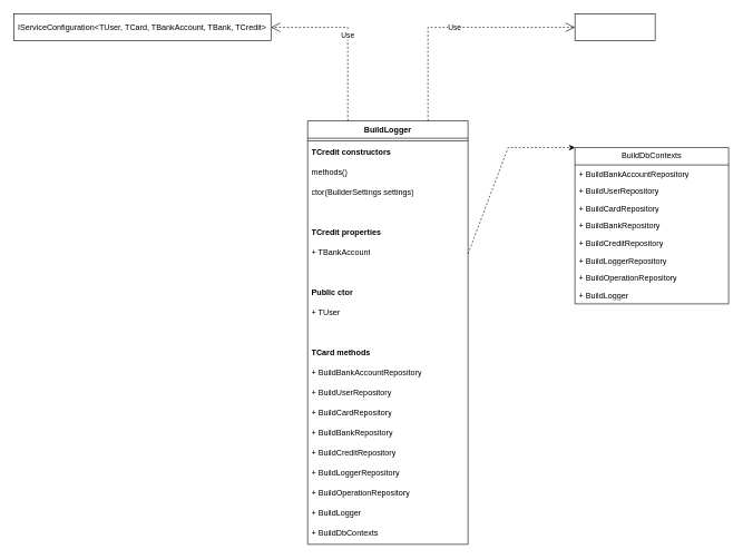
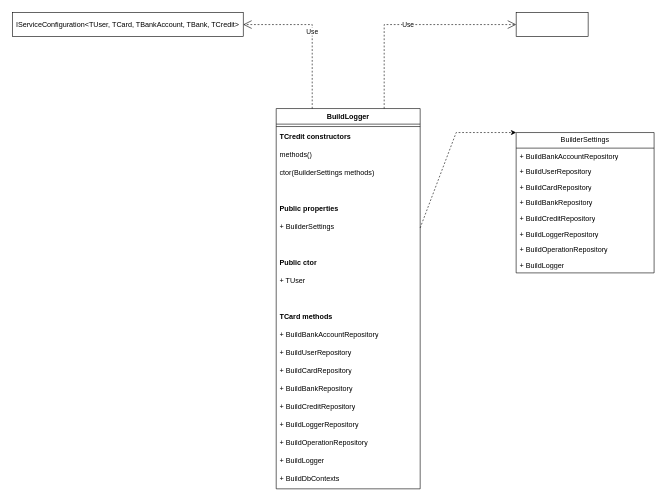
  <mxCell id="0" />
  <mxCell id="1" parent="0" />
  <mxCell id="2" value="BuildLogger" style="swimlane;fontStyle=1;align=center;verticalAlign=top;childLayout=stackLayout;horizontal=1;startSize=26;horizontalStack=0;resizeParent=1;resizeParentMax=0;resizeLast=0;collapsible=1;marginBottom=0;whiteSpace=wrap;html=1;" vertex="1" parent="1"><mxGeometry x="460" y="180" width="240" height="634" as="geometry" /></mxCell>
  <mxCell id="3" value="" style="line;strokeWidth=1;fillColor=none;align=left;verticalAlign=middle;spacingTop=-1;spacingLeft=3;spacingRight=3;rotatable=0;labelPosition=right;points=[];portConstraint=eastwest;strokeColor=inherit;" vertex="1" parent="2"><mxGeometry y="26" width="240" height="8" as="geometry" /></mxCell>
  <mxCell id="4" value="&lt;b&gt;TCredit constructors&lt;/b&gt;" style="text;strokeColor=none;fillColor=none;align=left;verticalAlign=top;spacingLeft=4;spacingRight=4;overflow=hidden;rotatable=0;points=[[0,0.5],[1,0.5]];portConstraint=eastwest;whiteSpace=wrap;html=1;" vertex="1" parent="2"><mxGeometry y="34" width="240" height="30" as="geometry" /></mxCell>
  <mxCell id="5" value="methods()" style="text;strokeColor=none;fillColor=none;align=left;verticalAlign=top;spacingLeft=4;spacingRight=4;overflow=hidden;rotatable=0;points=[[0,0.5],[1,0.5]];portConstraint=eastwest;whiteSpace=wrap;html=1;" vertex="1" parent="2"><mxGeometry y="64" width="240" height="30" as="geometry" /></mxCell>
- <mxCell id="6" value="ctor(BuilderSettings settings)" style="text;strokeColor=none;fillColor=none;align=left;verticalAlign=top;spacingLeft=4;spacingRight=4;overflow=hidden;rotatable=0;points=[[0,0.5],[1,0.5]];portConstraint=eastwest;whiteSpace=wrap;html=1;" vertex="1" parent="2"><mxGeometry y="94" width="240" height="30" as="geometry" /></mxCell>
+ <mxCell id="6" value="ctor(BuilderSettings methods)" style="text;strokeColor=none;fillColor=none;align=left;verticalAlign=top;spacingLeft=4;spacingRight=4;overflow=hidden;rotatable=0;points=[[0,0.5],[1,0.5]];portConstraint=eastwest;whiteSpace=wrap;html=1;" vertex="1" parent="2"><mxGeometry y="94" width="240" height="30" as="geometry" /></mxCell>
  <mxCell id="7" style="text;strokeColor=none;fillColor=none;align=left;verticalAlign=top;spacingLeft=4;spacingRight=4;overflow=hidden;rotatable=0;points=[[0,0.5],[1,0.5]];portConstraint=eastwest;whiteSpace=wrap;html=1;" vertex="1" parent="2"><mxGeometry y="124" width="240" height="30" as="geometry" /></mxCell>
- <mxCell id="8" value="&lt;b&gt;TCredit properties&lt;/b&gt;" style="text;strokeColor=none;fillColor=none;align=left;verticalAlign=top;spacingLeft=4;spacingRight=4;overflow=hidden;rotatable=0;points=[[0,0.5],[1,0.5]];portConstraint=eastwest;whiteSpace=wrap;html=1;" vertex="1" parent="2"><mxGeometry y="154" width="240" height="30" as="geometry" /></mxCell>
- <mxCell id="9" value="+ TBankAccount" style="text;strokeColor=none;fillColor=none;align=left;verticalAlign=top;spacingLeft=4;spacingRight=4;overflow=hidden;rotatable=0;points=[[0,0.5],[1,0.5]];portConstraint=eastwest;whiteSpace=wrap;html=1;" vertex="1" parent="2"><mxGeometry y="184" width="240" height="30" as="geometry" /></mxCell>
+ <mxCell id="8" value="&lt;b&gt;Public properties&lt;/b&gt;" style="text;strokeColor=none;fillColor=none;align=left;verticalAlign=top;spacingLeft=4;spacingRight=4;overflow=hidden;rotatable=0;points=[[0,0.5],[1,0.5]];portConstraint=eastwest;whiteSpace=wrap;html=1;" vertex="1" parent="2"><mxGeometry y="154" width="240" height="30" as="geometry" /></mxCell>
+ <mxCell id="9" value="+ BuilderSettings" style="text;strokeColor=none;fillColor=none;align=left;verticalAlign=top;spacingLeft=4;spacingRight=4;overflow=hidden;rotatable=0;points=[[0,0.5],[1,0.5]];portConstraint=eastwest;whiteSpace=wrap;html=1;" vertex="1" parent="2"><mxGeometry y="184" width="240" height="30" as="geometry" /></mxCell>
  <mxCell id="10" style="text;strokeColor=none;fillColor=none;align=left;verticalAlign=top;spacingLeft=4;spacingRight=4;overflow=hidden;rotatable=0;points=[[0,0.5],[1,0.5]];portConstraint=eastwest;whiteSpace=wrap;html=1;" vertex="1" parent="2"><mxGeometry y="214" width="240" height="30" as="geometry" /></mxCell>
  <mxCell id="11" value="&lt;b&gt;Public ctor&lt;/b&gt;" style="text;strokeColor=none;fillColor=none;align=left;verticalAlign=top;spacingLeft=4;spacingRight=4;overflow=hidden;rotatable=0;points=[[0,0.5],[1,0.5]];portConstraint=eastwest;whiteSpace=wrap;html=1;" vertex="1" parent="2"><mxGeometry y="244" width="240" height="30" as="geometry" /></mxCell>
  <mxCell id="12" value="+ TUser" style="text;strokeColor=none;fillColor=none;align=left;verticalAlign=top;spacingLeft=4;spacingRight=4;overflow=hidden;rotatable=0;points=[[0,0.5],[1,0.5]];portConstraint=eastwest;whiteSpace=wrap;html=1;" vertex="1" parent="2"><mxGeometry y="274" width="240" height="30" as="geometry" /></mxCell>
  <mxCell id="13" style="text;strokeColor=none;fillColor=none;align=left;verticalAlign=top;spacingLeft=4;spacingRight=4;overflow=hidden;rotatable=0;points=[[0,0.5],[1,0.5]];portConstraint=eastwest;whiteSpace=wrap;html=1;" vertex="1" parent="2"><mxGeometry y="304" width="240" height="30" as="geometry" /></mxCell>
  <mxCell id="14" value="&lt;b&gt;TCard methods&lt;/b&gt;" style="text;strokeColor=none;fillColor=none;align=left;verticalAlign=top;spacingLeft=4;spacingRight=4;overflow=hidden;rotatable=0;points=[[0,0.5],[1,0.5]];portConstraint=eastwest;whiteSpace=wrap;html=1;" vertex="1" parent="2"><mxGeometry y="334" width="240" height="30" as="geometry" /></mxCell>
  <mxCell id="15" value="+ BuildBankAccountRepository" style="text;strokeColor=none;fillColor=none;align=left;verticalAlign=top;spacingLeft=4;spacingRight=4;overflow=hidden;rotatable=0;points=[[0,0.5],[1,0.5]];portConstraint=eastwest;whiteSpace=wrap;html=1;" vertex="1" parent="2"><mxGeometry y="364" width="240" height="30" as="geometry" /></mxCell>
  <mxCell id="16" value="+ BuildUserRepository" style="text;strokeColor=none;fillColor=none;align=left;verticalAlign=top;spacingLeft=4;spacingRight=4;overflow=hidden;rotatable=0;points=[[0,0.5],[1,0.5]];portConstraint=eastwest;whiteSpace=wrap;html=1;" vertex="1" parent="2"><mxGeometry y="394" width="240" height="30" as="geometry" /></mxCell>
  <mxCell id="17" value="+ BuildCardRepository" style="text;strokeColor=none;fillColor=none;align=left;verticalAlign=top;spacingLeft=4;spacingRight=4;overflow=hidden;rotatable=0;points=[[0,0.5],[1,0.5]];portConstraint=eastwest;whiteSpace=wrap;html=1;" vertex="1" parent="2"><mxGeometry y="424" width="240" height="30" as="geometry" /></mxCell>
  <mxCell id="18" value="+ BuildBankRepository" style="text;strokeColor=none;fillColor=none;align=left;verticalAlign=top;spacingLeft=4;spacingRight=4;overflow=hidden;rotatable=0;points=[[0,0.5],[1,0.5]];portConstraint=eastwest;whiteSpace=wrap;html=1;" vertex="1" parent="2"><mxGeometry y="454" width="240" height="30" as="geometry" /></mxCell>
  <mxCell id="19" value="+ BuildCreditRepository" style="text;strokeColor=none;fillColor=none;align=left;verticalAlign=top;spacingLeft=4;spacingRight=4;overflow=hidden;rotatable=0;points=[[0,0.5],[1,0.5]];portConstraint=eastwest;whiteSpace=wrap;html=1;" vertex="1" parent="2"><mxGeometry y="484" width="240" height="30" as="geometry" /></mxCell>
  <mxCell id="20" value="+ BuildLoggerRepository" style="text;strokeColor=none;fillColor=none;align=left;verticalAlign=top;spacingLeft=4;spacingRight=4;overflow=hidden;rotatable=0;points=[[0,0.5],[1,0.5]];portConstraint=eastwest;whiteSpace=wrap;html=1;" vertex="1" parent="2"><mxGeometry y="514" width="240" height="30" as="geometry" /></mxCell>
  <mxCell id="21" value="+ BuildOperationRepository" style="text;strokeColor=none;fillColor=none;align=left;verticalAlign=top;spacingLeft=4;spacingRight=4;overflow=hidden;rotatable=0;points=[[0,0.5],[1,0.5]];portConstraint=eastwest;whiteSpace=wrap;html=1;" vertex="1" parent="2"><mxGeometry y="544" width="240" height="30" as="geometry" /></mxCell>
  <mxCell id="22" value="+ BuildLogger" style="text;strokeColor=none;fillColor=none;align=left;verticalAlign=top;spacingLeft=4;spacingRight=4;overflow=hidden;rotatable=0;points=[[0,0.5],[1,0.5]];portConstraint=eastwest;whiteSpace=wrap;html=1;" vertex="1" parent="2"><mxGeometry y="574" width="240" height="30" as="geometry" /></mxCell>
  <mxCell id="23" value="+ BuildDbContexts" style="text;strokeColor=none;fillColor=none;align=left;verticalAlign=top;spacingLeft=4;spacingRight=4;overflow=hidden;rotatable=0;points=[[0,0.5],[1,0.5]];portConstraint=eastwest;whiteSpace=wrap;html=1;" vertex="1" parent="2"><mxGeometry y="604" width="240" height="30" as="geometry" /></mxCell>
  <mxCell id="24" value="Use" style="endArrow=open;endSize=12;dashed=1;html=1;rounded=0;edgeStyle=orthogonalEdgeStyle;exitX=0.75;exitY=0;exitDx=0;exitDy=0;entryX=0;entryY=0.5;entryDx=0;entryDy=0;" edge="1" parent="1" source="2" target="26"><mxGeometry width="160" relative="1" as="geometry"><mxPoint x="770" y="420" as="sourcePoint" /><mxPoint x="930" y="420" as="targetPoint" /></mxGeometry></mxCell>
  <mxCell id="25" value="" style="group" vertex="1" connectable="0" parent="1"><mxGeometry x="860" y="20" width="120" height="40" as="geometry" /></mxCell>
  <mxCell id="26" value="" style="rounded=0;whiteSpace=wrap;html=1;" vertex="1" parent="25"><mxGeometry width="120" height="40" as="geometry" /></mxCell>
  <mxCell id="27" value="" style="group" vertex="1" connectable="0" parent="1"><mxGeometry x="20" y="20" width="385" height="40" as="geometry" /></mxCell>
  <mxCell id="28" value="" style="rounded=0;whiteSpace=wrap;html=1;" vertex="1" parent="27"><mxGeometry width="385" height="40" as="geometry" /></mxCell>
  <mxCell id="29" value="IServiceConfiguration&amp;lt;TUser, TCard, TBankAccount, TBank, TCredit&amp;gt;" style="text;html=1;strokeColor=none;fillColor=none;align=center;verticalAlign=middle;whiteSpace=wrap;rounded=0;" vertex="1" parent="27"><mxGeometry y="5" width="385" height="30" as="geometry" /></mxCell>
  <mxCell id="30" value="Use" style="endArrow=open;endSize=12;dashed=1;html=1;rounded=0;edgeStyle=orthogonalEdgeStyle;exitX=0.25;exitY=0;exitDx=0;exitDy=0;entryX=1;entryY=0.5;entryDx=0;entryDy=0;" edge="1" parent="1" source="2" target="29"><mxGeometry width="160" relative="1" as="geometry"><mxPoint x="650" y="190" as="sourcePoint" /><mxPoint x="870" y="50" as="targetPoint" /></mxGeometry></mxCell>
- <mxCell id="31" value="BuildDbContexts" style="swimlane;fontStyle=0;childLayout=stackLayout;horizontal=1;startSize=26;fillColor=none;horizontalStack=0;resizeParent=1;resizeParentMax=0;resizeLast=0;collapsible=1;marginBottom=0;whiteSpace=wrap;html=1;" vertex="1" parent="1"><mxGeometry x="860" y="220" width="230" height="234" as="geometry" /></mxCell>
+ <mxCell id="31" value="BuilderSettings" style="swimlane;fontStyle=0;childLayout=stackLayout;horizontal=1;startSize=26;fillColor=none;horizontalStack=0;resizeParent=1;resizeParentMax=0;resizeLast=0;collapsible=1;marginBottom=0;whiteSpace=wrap;html=1;" vertex="1" parent="1"><mxGeometry x="860" y="220" width="230" height="234" as="geometry" /></mxCell>
  <mxCell id="32" value="+ BuildBankAccountRepository" style="text;strokeColor=none;fillColor=none;align=left;verticalAlign=top;spacingLeft=4;spacingRight=4;overflow=hidden;rotatable=0;points=[[0,0.5],[1,0.5]];portConstraint=eastwest;whiteSpace=wrap;html=1;" vertex="1" parent="31"><mxGeometry y="26" width="230" height="26" as="geometry" /></mxCell>
  <mxCell id="33" value="+ BuildUserRepository" style="text;strokeColor=none;fillColor=none;align=left;verticalAlign=top;spacingLeft=4;spacingRight=4;overflow=hidden;rotatable=0;points=[[0,0.5],[1,0.5]];portConstraint=eastwest;whiteSpace=wrap;html=1;" vertex="1" parent="31"><mxGeometry y="52" width="230" height="26" as="geometry" /></mxCell>
  <mxCell id="34" value="+ BuildCardRepository" style="text;strokeColor=none;fillColor=none;align=left;verticalAlign=top;spacingLeft=4;spacingRight=4;overflow=hidden;rotatable=0;points=[[0,0.5],[1,0.5]];portConstraint=eastwest;whiteSpace=wrap;html=1;" vertex="1" parent="31"><mxGeometry y="78" width="230" height="26" as="geometry" /></mxCell>
  <mxCell id="35" value="+ BuildBankRepository" style="text;strokeColor=none;fillColor=none;align=left;verticalAlign=top;spacingLeft=4;spacingRight=4;overflow=hidden;rotatable=0;points=[[0,0.5],[1,0.5]];portConstraint=eastwest;whiteSpace=wrap;html=1;" vertex="1" parent="31"><mxGeometry y="104" width="230" height="26" as="geometry" /></mxCell>
  <mxCell id="36" value="+ BuildCreditRepository" style="text;strokeColor=none;fillColor=none;align=left;verticalAlign=top;spacingLeft=4;spacingRight=4;overflow=hidden;rotatable=0;points=[[0,0.5],[1,0.5]];portConstraint=eastwest;whiteSpace=wrap;html=1;" vertex="1" parent="31"><mxGeometry y="130" width="230" height="26" as="geometry" /></mxCell>
  <mxCell id="37" value="+ BuildLoggerRepository" style="text;strokeColor=none;fillColor=none;align=left;verticalAlign=top;spacingLeft=4;spacingRight=4;overflow=hidden;rotatable=0;points=[[0,0.5],[1,0.5]];portConstraint=eastwest;whiteSpace=wrap;html=1;" vertex="1" parent="31"><mxGeometry y="156" width="230" height="26" as="geometry" /></mxCell>
  <mxCell id="38" value="+ BuildOperationRepository" style="text;strokeColor=none;fillColor=none;align=left;verticalAlign=top;spacingLeft=4;spacingRight=4;overflow=hidden;rotatable=0;points=[[0,0.5],[1,0.5]];portConstraint=eastwest;whiteSpace=wrap;html=1;" vertex="1" parent="31"><mxGeometry y="182" width="230" height="26" as="geometry" /></mxCell>
  <mxCell id="39" value="+ BuildLogger" style="text;strokeColor=none;fillColor=none;align=left;verticalAlign=top;spacingLeft=4;spacingRight=4;overflow=hidden;rotatable=0;points=[[0,0.5],[1,0.5]];portConstraint=eastwest;whiteSpace=wrap;html=1;" vertex="1" parent="31"><mxGeometry y="208" width="230" height="26" as="geometry" /></mxCell>
  <mxCell id="40" value="" style="endArrow=classic;html=1;rounded=0;exitX=1;exitY=0.5;exitDx=0;exitDy=0;entryX=0;entryY=0;entryDx=0;entryDy=0;dashed=1;" edge="1" parent="1" source="9" target="31"><mxGeometry width="50" height="50" relative="1" as="geometry"><mxPoint x="580" y="350" as="sourcePoint" /><mxPoint x="630" y="300" as="targetPoint" /><Array as="points"><mxPoint x="760" y="220" /></Array></mxGeometry></mxCell>
